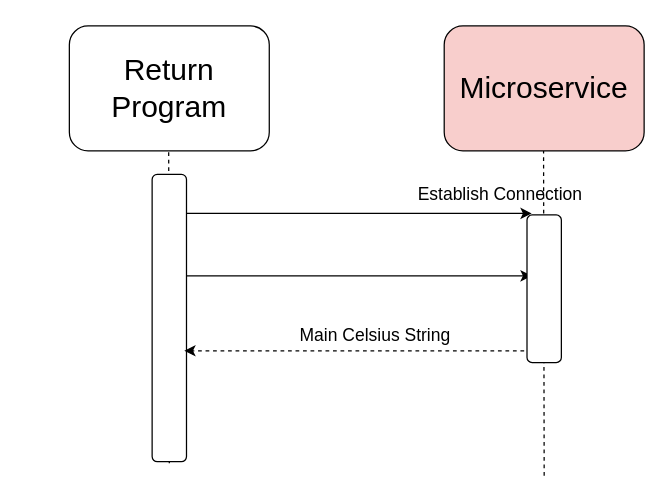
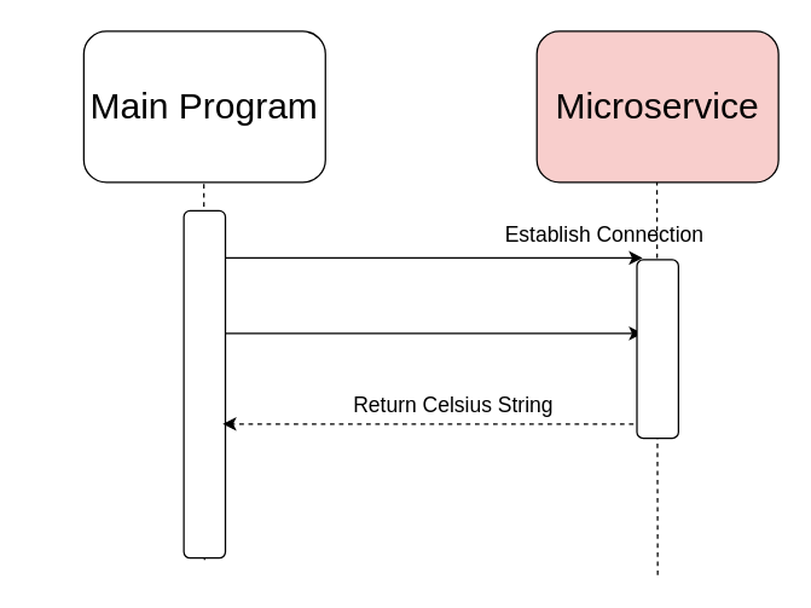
  <mxCell id="0" />
  <mxCell id="1" parent="0" />
  <mxCell id="2" value="" style="endArrow=none;dashed=1;html=1;rounded=0;" edge="1" parent="1"><mxGeometry width="50" height="50" relative="1" as="geometry"><mxPoint x="435" y="380" as="sourcePoint" /><mxPoint x="434.5" y="110" as="targetPoint" /></mxGeometry></mxCell>
- <mxCell id="3" value="&lt;font style=&quot;font-size: 24px;&quot;&gt;Return Program&lt;/font&gt;" style="rounded=1;whiteSpace=wrap;html=1;" vertex="1" parent="1"><mxGeometry x="55" y="20" width="160" height="100" as="geometry" /></mxCell>
+ <mxCell id="3" value="&lt;font style=&quot;font-size: 24px;&quot;&gt;Main Program&lt;/font&gt;" style="rounded=1;whiteSpace=wrap;html=1;" vertex="1" parent="1"><mxGeometry x="55" y="20" width="160" height="100" as="geometry" /></mxCell>
  <mxCell id="4" value="&lt;span style=&quot;font-size: 24px;&quot;&gt;Microservice&lt;/span&gt;" style="rounded=1;whiteSpace=wrap;html=1;fillColor=#f8cecc;" vertex="1" parent="1"><mxGeometry x="355" y="20" width="160" height="100" as="geometry" /></mxCell>
  <mxCell id="5" value="" style="endArrow=none;dashed=1;html=1;rounded=0;" edge="1" parent="1"><mxGeometry width="50" height="50" relative="1" as="geometry"><mxPoint x="135" y="370" as="sourcePoint" /><mxPoint x="134.5" y="120" as="targetPoint" /></mxGeometry></mxCell>
  <mxCell id="6" value="" style="endArrow=classic;html=1;rounded=0;" edge="1" parent="1"><mxGeometry width="50" height="50" relative="1" as="geometry"><mxPoint x="145" y="170" as="sourcePoint" /><mxPoint x="425" y="170" as="targetPoint" /></mxGeometry></mxCell>
  <mxCell id="7" value="&lt;font style=&quot;font-size: 14px;&quot;&gt;Establish Connection&lt;/font&gt;" style="text;html=1;strokeColor=none;fillColor=none;align=center;verticalAlign=middle;whiteSpace=wrap;rounded=0;" vertex="1" parent="1"><mxGeometry x="325" y="140" width="150" height="30" as="geometry" /></mxCell>
  <mxCell id="8" value="" style="endArrow=classic;html=1;rounded=0;" edge="1" parent="1"><mxGeometry width="50" height="50" relative="1" as="geometry"><mxPoint x="145" y="220" as="sourcePoint" /><mxPoint x="425" y="220" as="targetPoint" /></mxGeometry></mxCell>
  <mxCell id="9" value="" style="rounded=1;whiteSpace=wrap;html=1;rotation=90;" vertex="1" parent="1"><mxGeometry x="20" y="240" width="230" height="27.5" as="geometry" /></mxCell>
  <mxCell id="10" value="" style="endArrow=classic;html=1;rounded=0;entryX=0.614;entryY=0.064;entryDx=0;entryDy=0;entryPerimeter=0;dashed=1;" edge="1" parent="1" target="9"><mxGeometry width="50" height="50" relative="1" as="geometry"><mxPoint x="425" y="280" as="sourcePoint" /><mxPoint x="195" y="280" as="targetPoint" /></mxGeometry></mxCell>
  <mxCell id="11" value="" style="rounded=1;whiteSpace=wrap;html=1;rotation=90;" vertex="1" parent="1"><mxGeometry x="375.95" y="216.56" width="118.12" height="27.5" as="geometry" /></mxCell>
- <mxCell id="12" value="&lt;span style=&quot;font-size: 14px;&quot;&gt;Main Celsius String&lt;/span&gt;" style="text;html=1;strokeColor=none;fillColor=none;align=center;verticalAlign=middle;whiteSpace=wrap;rounded=0;" vertex="1" parent="1"><mxGeometry x="225" y="253.13" width="150" height="30" as="geometry" /></mxCell>
+ <mxCell id="12" value="&lt;span style=&quot;font-size: 14px;&quot;&gt;Return Celsius String&lt;/span&gt;" style="text;html=1;strokeColor=none;fillColor=none;align=center;verticalAlign=middle;whiteSpace=wrap;rounded=0;" vertex="1" parent="1"><mxGeometry x="225" y="253.13" width="150" height="30" as="geometry" /></mxCell>
